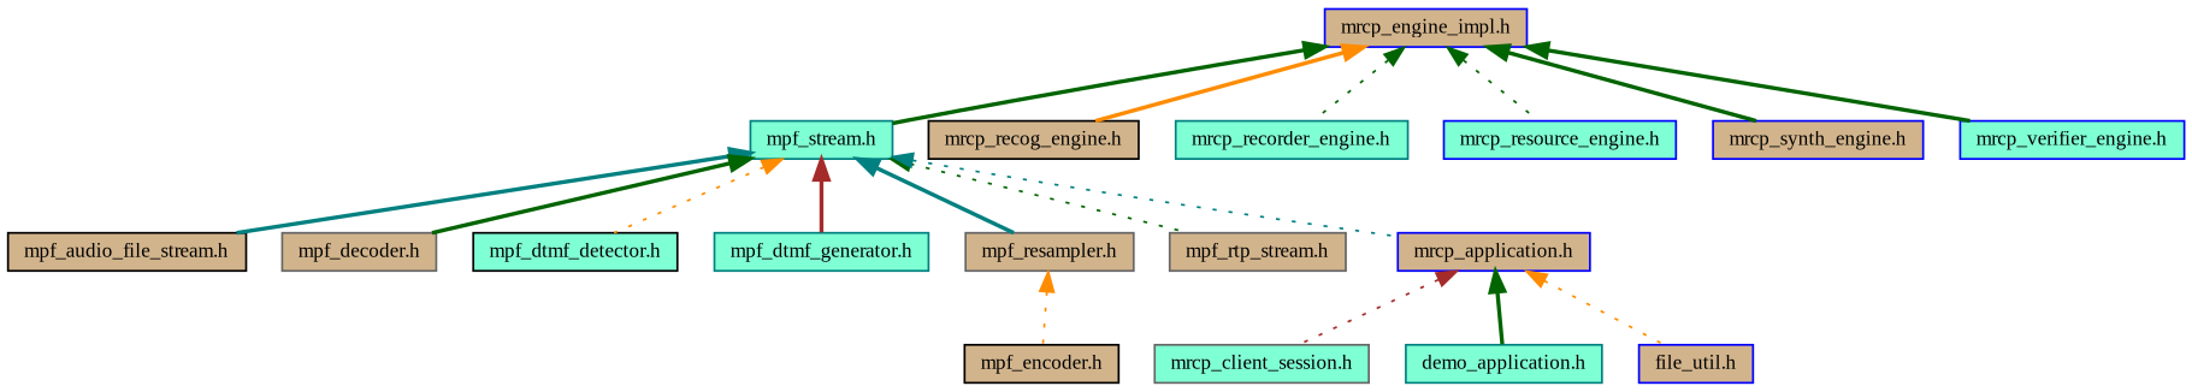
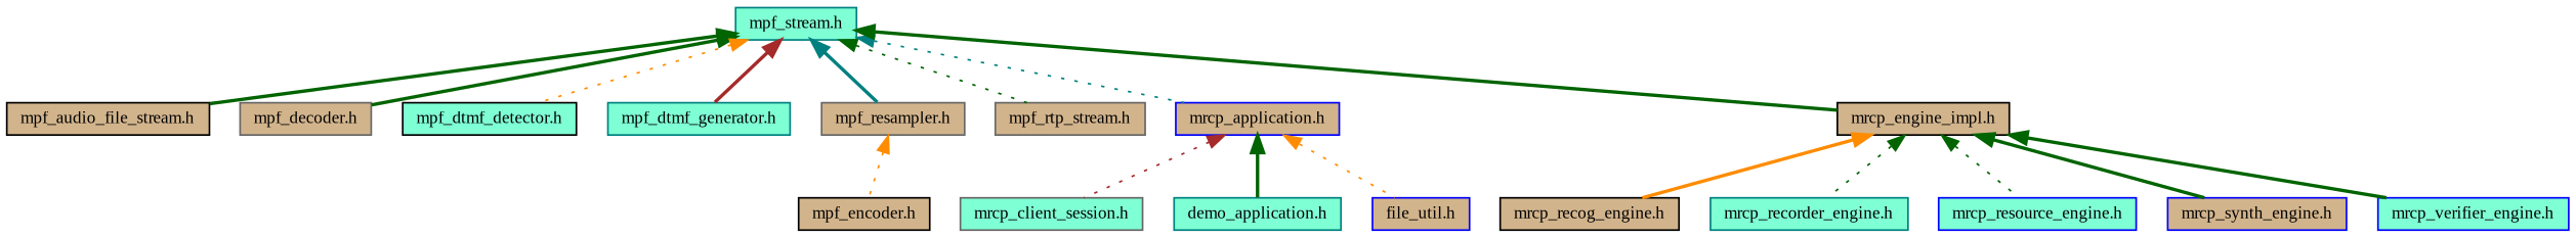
  digraph {
    fontname="Liberation Serif"
    node [color=blue fillcolor=tan fontname="Liberation Serif" fontsize=10 shape=record style=filled]
    edge [color=darkgreen dir=back fontname="Liberation Serif" fontsize=10 labelfontname=Helvetica labelfontsize=10 style=bold]
    n1 [color=teal fillcolor=aquamarine fontcolor=black height=0.2 label="mpf_stream.h" width=0.4]
    n2 [color=black height=0.2 label="mpf_audio_file_stream.h" width=0.4]
    n3 [color=gray40 height=0.2 label="mpf_decoder.h" width=0.4]
    n4 [color=black fillcolor=aquamarine height=0.2 label="mpf_dtmf_detector.h" width=0.4]
    n5 [color=teal fillcolor=aquamarine height=0.2 label="mpf_dtmf_generator.h" width=0.4]
    n6 [color=gray40 height=0.2 label="mpf_resampler.h" width=0.4]
    n7 [color=gray40 height=0.2 label="mpf_rtp_stream.h" width=0.4]
    n8 [height=0.2 label="mrcp_application.h" width=0.4]
-   n9 [height=0.2 label="mrcp_engine_impl.h" width=0.4]
+   n9 [color=black height=0.2 label="mrcp_engine_impl.h" width=0.4]
    n10 [color=black height=0.2 label="mpf_encoder.h" width=0.4]
    n11 [color=gray40 fillcolor=aquamarine height=0.2 label="mrcp_client_session.h" width=0.4]
    n12 [color=teal fillcolor=aquamarine height=0.2 label="demo_application.h" width=0.4]
    n13 [height=0.2 label="file_util.h" width=0.4]
    n14 [color=black height=0.2 label="mrcp_recog_engine.h" width=0.4]
    n15 [color=teal fillcolor=aquamarine height=0.2 label="mrcp_recorder_engine.h" width=0.4]
    n16 [fillcolor=aquamarine height=0.2 label="mrcp_resource_engine.h" width=0.4]
    n17 [height=0.2 label="mrcp_synth_engine.h" width=0.4]
    n18 [fillcolor=aquamarine height=0.2 label="mrcp_verifier_engine.h" width=0.4]
-   n1 -> n2 [color=teal]
+   n1 -> n2
    n1 -> n3
    n1 -> n4 [color=darkorange style=dotted]
    n1 -> n5 [color=brown]
    n1 -> n6 [color=teal]
    n1 -> n7 [style=dotted]
    n1 -> n8 [color=teal style=dotted]
-   n9 -> n1
+   n1 -> n9
    n6 -> n10 [color=darkorange style=dotted]
    n8 -> n11 [color=brown style=dotted]
    n8 -> n12
    n8 -> n13 [color=darkorange style=dotted]
    n9 -> n14 [color=darkorange]
    n9 -> n15 [style=dotted]
    n9 -> n16 [style=dotted]
    n9 -> n17
    n9 -> n18
  }
